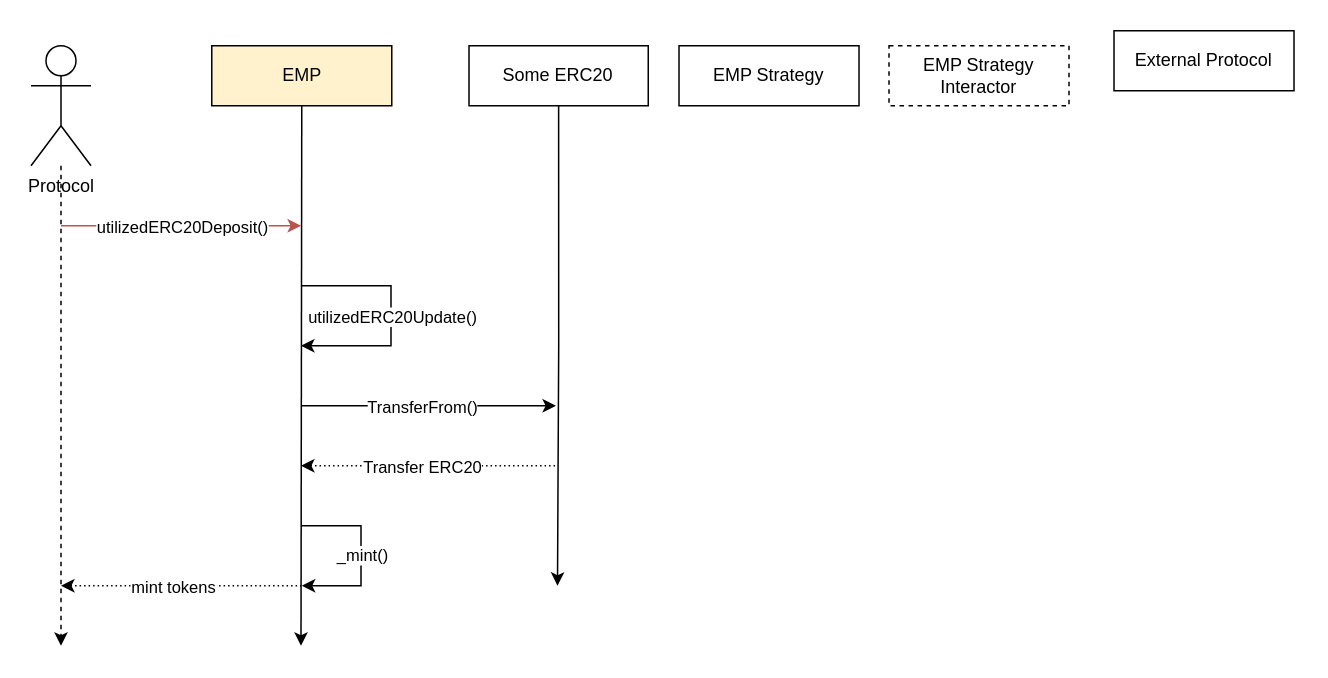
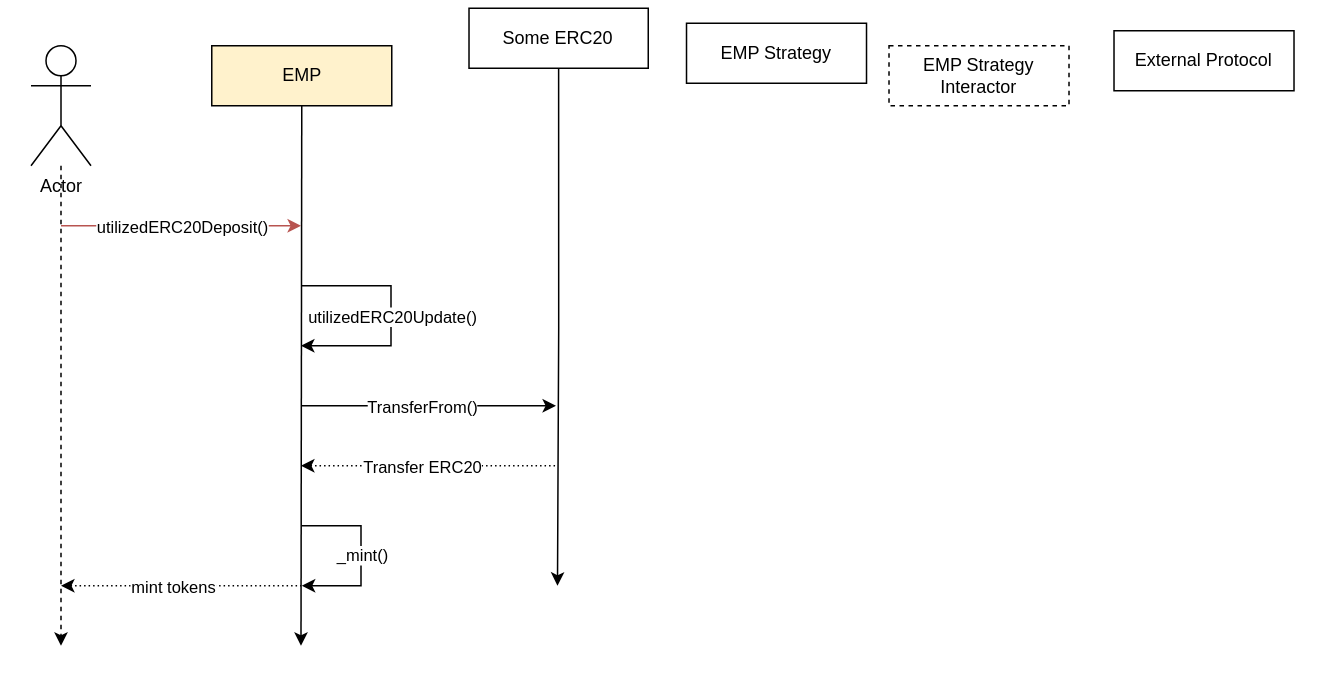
  <mxCell id="0" />
  <mxCell id="1" parent="0" />
  <mxCell id="2" style="edgeStyle=orthogonalEdgeStyle;rounded=0;orthogonalLoop=1;jettySize=auto;html=1;exitX=0.5;exitY=1;exitDx=0;exitDy=0;" edge="1" parent="1" source="3"><mxGeometry relative="1" as="geometry"><mxPoint x="200" y="430" as="targetPoint" /></mxGeometry></mxCell>
  <mxCell id="3" value="EMP" style="rounded=0;whiteSpace=wrap;html=1;fillColor=#fff2cc;" vertex="1" parent="1"><mxGeometry x="140.51" y="30" width="120" height="40" as="geometry" /></mxCell>
- <mxCell id="4" value="EMP Strategy" style="rounded=0;whiteSpace=wrap;html=1;" vertex="1" parent="1"><mxGeometry x="452.01" y="30" width="120" height="40" as="geometry" /></mxCell>
+ <mxCell id="4" value="EMP Strategy" style="rounded=0;whiteSpace=wrap;html=1;" vertex="1" parent="1"><mxGeometry x="457.01" y="15" width="120" height="40" as="geometry" /></mxCell>
  <mxCell id="5" value="EMP Strategy Interactor" style="rounded=0;whiteSpace=wrap;html=1;dashed=1;" vertex="1" parent="1"><mxGeometry x="592.01" y="30" width="120" height="40" as="geometry" /></mxCell>
  <mxCell id="6" value="External Protocol" style="rounded=0;whiteSpace=wrap;html=1;" vertex="1" parent="1"><mxGeometry x="742.01" y="20" width="120" height="40" as="geometry" /></mxCell>
  <mxCell id="7" style="edgeStyle=orthogonalEdgeStyle;rounded=0;orthogonalLoop=1;jettySize=auto;html=1;endArrow=classic;endFill=1;fillColor=#f8cecc;strokeColor=#b85450;" edge="1" parent="1"><mxGeometry relative="1" as="geometry"><mxPoint x="200" y="150" as="targetPoint" /><mxPoint x="40" y="150" as="sourcePoint" /></mxGeometry></mxCell>
  <mxCell id="8" value="utilizedERC20Deposit()" style="edgeLabel;html=1;align=center;verticalAlign=middle;resizable=0;points=[];" vertex="1" connectable="0" parent="7"><mxGeometry x="0.175" y="1" relative="1" as="geometry"><mxPoint x="-14" y="1" as="offset" /></mxGeometry></mxCell>
  <mxCell id="9" style="edgeStyle=orthogonalEdgeStyle;rounded=0;orthogonalLoop=1;jettySize=auto;html=1;dashed=1;" edge="1" parent="1" source="10"><mxGeometry relative="1" as="geometry"><mxPoint x="40" y="430" as="targetPoint" /><Array as="points"><mxPoint x="40" y="310" /></Array></mxGeometry></mxCell>
- <mxCell id="10" value="Protocol" style="shape=umlActor;verticalLabelPosition=bottom;verticalAlign=top;html=1;outlineConnect=0;" vertex="1" parent="1"><mxGeometry x="20" y="30" width="40" height="80" as="geometry" /></mxCell>
+ <mxCell id="10" value="Actor" style="shape=umlActor;verticalLabelPosition=bottom;verticalAlign=top;html=1;outlineConnect=0;" vertex="1" parent="1"><mxGeometry x="20" y="30" width="40" height="80" as="geometry" /></mxCell>
  <mxCell id="11" style="edgeStyle=orthogonalEdgeStyle;rounded=0;orthogonalLoop=1;jettySize=auto;html=1;exitX=0.5;exitY=1;exitDx=0;exitDy=0;" edge="1" parent="1" source="12"><mxGeometry relative="1" as="geometry"><mxPoint x="371" y="390" as="targetPoint" /></mxGeometry></mxCell>
- <mxCell id="12" value="Some ERC20" style="rounded=0;whiteSpace=wrap;html=1;" vertex="1" parent="1"><mxGeometry x="312.01" y="30" width="119.49" height="40" as="geometry" /></mxCell>
+ <mxCell id="12" value="Some ERC20" style="rounded=0;whiteSpace=wrap;html=1;" vertex="1" parent="1"><mxGeometry x="312.01" y="5" width="119.49" height="40" as="geometry" /></mxCell>
  <mxCell id="13" style="edgeStyle=orthogonalEdgeStyle;rounded=0;orthogonalLoop=1;jettySize=auto;html=1;endArrow=classic;endFill=1;" edge="1" parent="1"><mxGeometry relative="1" as="geometry"><mxPoint x="200" y="230" as="targetPoint" /><mxPoint x="200" y="190" as="sourcePoint" /><Array as="points"><mxPoint x="260" y="190" /><mxPoint x="260" y="230" /></Array></mxGeometry></mxCell>
  <mxCell id="14" value="utilizedERC20Update()" style="edgeLabel;html=1;align=center;verticalAlign=middle;resizable=0;points=[];" vertex="1" connectable="0" parent="13"><mxGeometry y="-2" relative="1" as="geometry"><mxPoint x="2" as="offset" /></mxGeometry></mxCell>
  <mxCell id="15" style="edgeStyle=orthogonalEdgeStyle;rounded=0;orthogonalLoop=1;jettySize=auto;html=1;endArrow=classic;endFill=1;" edge="1" parent="1"><mxGeometry relative="1" as="geometry"><mxPoint x="370" y="270" as="targetPoint" /><mxPoint x="200" y="270" as="sourcePoint" /></mxGeometry></mxCell>
  <mxCell id="16" value="TransferFrom()" style="edgeLabel;html=1;align=center;verticalAlign=middle;resizable=0;points=[];" vertex="1" connectable="0" parent="15"><mxGeometry x="0.175" y="1" relative="1" as="geometry"><mxPoint x="-20" y="1" as="offset" /></mxGeometry></mxCell>
  <mxCell id="17" style="edgeStyle=orthogonalEdgeStyle;rounded=0;orthogonalLoop=1;jettySize=auto;html=1;endArrow=classic;endFill=1;" edge="1" parent="1"><mxGeometry relative="1" as="geometry"><mxPoint x="200.53" y="390" as="targetPoint" /><mxPoint x="200.53" y="350" as="sourcePoint" /><Array as="points"><mxPoint x="240" y="350" /><mxPoint x="240" y="390" /></Array></mxGeometry></mxCell>
  <mxCell id="18" value="_mint()" style="edgeLabel;html=1;align=center;verticalAlign=middle;resizable=0;points=[];" vertex="1" connectable="0" parent="17"><mxGeometry y="-2" relative="1" as="geometry"><mxPoint x="2" as="offset" /></mxGeometry></mxCell>
  <mxCell id="19" style="edgeStyle=orthogonalEdgeStyle;rounded=0;orthogonalLoop=1;jettySize=auto;html=1;endArrow=none;endFill=0;startArrow=classic;startFill=1;dashed=1;dashPattern=1 2;" edge="1" parent="1"><mxGeometry relative="1" as="geometry"><mxPoint x="200.02" y="390" as="targetPoint" /><mxPoint x="40.02" y="390" as="sourcePoint" /></mxGeometry></mxCell>
  <mxCell id="20" value="mint tokens" style="edgeLabel;html=1;align=center;verticalAlign=middle;resizable=0;points=[];" vertex="1" connectable="0" parent="19"><mxGeometry x="0.175" y="1" relative="1" as="geometry"><mxPoint x="-20" y="1" as="offset" /></mxGeometry></mxCell>
  <mxCell id="21" style="edgeStyle=orthogonalEdgeStyle;rounded=0;orthogonalLoop=1;jettySize=auto;html=1;endArrow=none;endFill=0;startArrow=classic;startFill=1;dashed=1;dashPattern=1 2;" edge="1" parent="1"><mxGeometry relative="1" as="geometry"><mxPoint x="370" y="310" as="targetPoint" /><mxPoint x="200" y="310" as="sourcePoint" /></mxGeometry></mxCell>
  <mxCell id="22" value="Transfer ERC20" style="edgeLabel;html=1;align=center;verticalAlign=middle;resizable=0;points=[];" vertex="1" connectable="0" parent="21"><mxGeometry x="0.175" y="1" relative="1" as="geometry"><mxPoint x="-20" y="1" as="offset" /></mxGeometry></mxCell>
